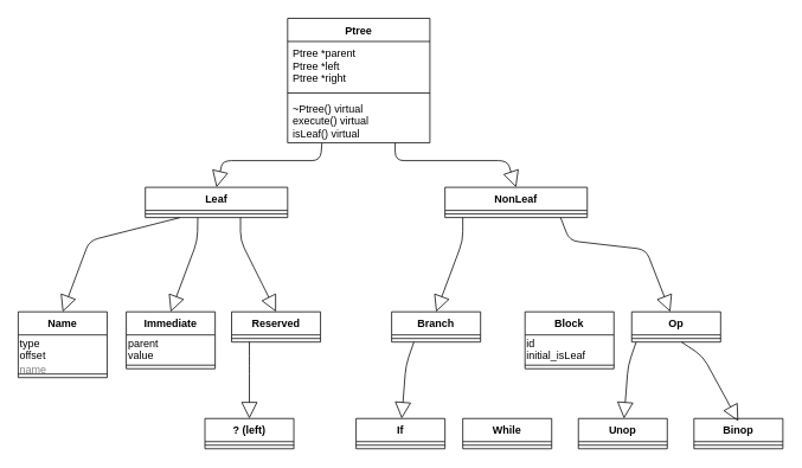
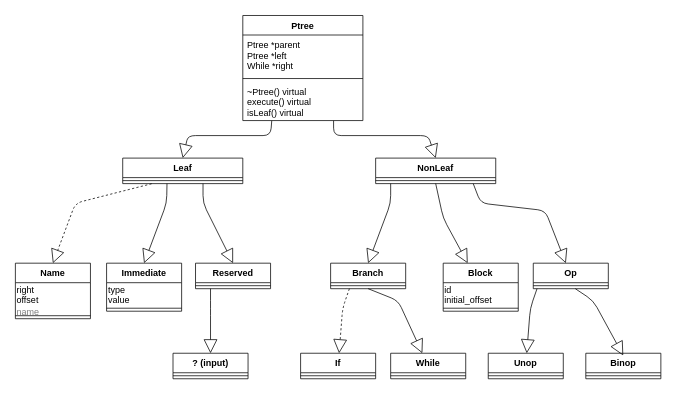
  <mxCell id="0" />
  <mxCell id="1" parent="0" />
  <mxCell id="2" value="Ptree" style="swimlane;fontStyle=1;align=center;verticalAlign=top;childLayout=stackLayout;horizontal=1;startSize=26;horizontalStack=0;resizeParent=1;resizeParentMax=0;resizeLast=0;collapsible=1;marginBottom=0;" parent="1" vertex="1"><mxGeometry x="323" y="20" width="160" height="140" as="geometry" /></mxCell>
- <mxCell id="3" value="Ptree *parent&#10;Ptree *left&#10;Ptree *right" style="text;strokeColor=none;fillColor=none;align=left;verticalAlign=top;spacingLeft=4;spacingRight=4;overflow=hidden;rotatable=0;points=[[0,0.5],[1,0.5]];portConstraint=eastwest;" parent="2" vertex="1"><mxGeometry y="26" width="160" height="54" as="geometry" /></mxCell>
+ <mxCell id="3" value="Ptree *parent&#10;Ptree *left&#10;While *right" style="text;strokeColor=none;fillColor=none;align=left;verticalAlign=top;spacingLeft=4;spacingRight=4;overflow=hidden;rotatable=0;points=[[0,0.5],[1,0.5]];portConstraint=eastwest;" parent="2" vertex="1"><mxGeometry y="26" width="160" height="54" as="geometry" /></mxCell>
  <mxCell id="4" value="" style="line;strokeWidth=1;fillColor=none;align=left;verticalAlign=middle;spacingTop=-1;spacingLeft=3;spacingRight=3;rotatable=0;labelPosition=right;points=[];portConstraint=eastwest;" parent="2" vertex="1"><mxGeometry y="80" width="160" height="8" as="geometry" /></mxCell>
  <mxCell id="5" value="~Ptree() virtual&#10;execute() virtual&#10;isLeaf() virtual&#10;" style="text;strokeColor=none;fillColor=none;align=left;verticalAlign=top;spacingLeft=4;spacingRight=4;overflow=hidden;rotatable=0;points=[[0,0.5],[1,0.5]];portConstraint=eastwest;" parent="2" vertex="1"><mxGeometry y="88" width="160" height="52" as="geometry" /></mxCell>
  <mxCell id="6" value="NonLeaf" style="swimlane;fontStyle=1;align=center;verticalAlign=top;childLayout=stackLayout;horizontal=1;startSize=26;horizontalStack=0;resizeParent=1;resizeParentMax=0;resizeLast=0;collapsible=1;marginBottom=0;" parent="1" vertex="1"><mxGeometry x="500" y="210" width="160" height="34" as="geometry" /></mxCell>
  <mxCell id="7" value="" style="line;strokeWidth=1;fillColor=none;align=left;verticalAlign=middle;spacingTop=-1;spacingLeft=3;spacingRight=3;rotatable=0;labelPosition=right;points=[];portConstraint=eastwest;" parent="6" vertex="1"><mxGeometry y="26" width="160" height="8" as="geometry" /></mxCell>
  <mxCell id="8" value="" style="endArrow=block;endSize=16;endFill=0;html=1;entryX=0.5;entryY=0;entryDx=0;entryDy=0;exitX=0.756;exitY=1.005;exitDx=0;exitDy=0;exitPerimeter=0;" parent="1" source="5" target="6" edge="1"><mxGeometry width="160" relative="1" as="geometry"><mxPoint x="403" y="210" as="sourcePoint" /><mxPoint x="610" y="170" as="targetPoint" /><Array as="points"><mxPoint x="444" y="180" /><mxPoint x="570" y="180" /></Array></mxGeometry></mxCell>
  <mxCell id="9" value="" style="endArrow=block;endSize=16;endFill=0;html=1;entryX=0.5;entryY=0;entryDx=0;entryDy=0;exitX=0.241;exitY=1.005;exitDx=0;exitDy=0;exitPerimeter=0;" parent="1" source="5" target="14" edge="1"><mxGeometry width="160" relative="1" as="geometry"><mxPoint x="300" y="140" as="sourcePoint" /><mxPoint x="66" y="152" as="targetPoint" /><Array as="points"><mxPoint x="360" y="180" /><mxPoint x="250" y="180" /></Array></mxGeometry></mxCell>
  <mxCell id="10" value="Name" style="swimlane;fontStyle=1;align=center;verticalAlign=top;childLayout=stackLayout;horizontal=1;startSize=26;horizontalStack=0;resizeParent=1;resizeParentMax=0;resizeLast=0;collapsible=1;marginBottom=0;" parent="1" vertex="1"><mxGeometry x="20" y="350" width="100" height="74" as="geometry" /></mxCell>
- <mxCell id="11" value="type&lt;br&gt;offset&lt;br&gt;&lt;font color=&quot;#808080&quot;&gt;name&lt;/font&gt;" style="text;html=1;resizable=0;points=[];autosize=1;align=left;verticalAlign=top;spacingTop=-4;" parent="10" vertex="1"><mxGeometry y="26" width="100" height="40" as="geometry" /></mxCell>
+ <mxCell id="11" value="right&lt;br&gt;offset&lt;br&gt;&lt;font color=&quot;#808080&quot;&gt;name&lt;/font&gt;" style="text;html=1;resizable=0;points=[];autosize=1;align=left;verticalAlign=top;spacingTop=-4;" parent="10" vertex="1"><mxGeometry y="26" width="100" height="40" as="geometry" /></mxCell>
  <mxCell id="12" value="" style="line;strokeWidth=1;fillColor=none;align=left;verticalAlign=middle;spacingTop=-1;spacingLeft=3;spacingRight=3;rotatable=0;labelPosition=right;points=[];portConstraint=eastwest;" parent="10" vertex="1"><mxGeometry y="66" width="100" height="8" as="geometry" /></mxCell>
- <mxCell id="13" value="" style="endArrow=block;endSize=16;endFill=0;html=1;entryX=0.5;entryY=0;entryDx=0;entryDy=0;exitX=0.241;exitY=1.005;exitDx=0;exitDy=0;exitPerimeter=0;" parent="1" source="14" target="10" edge="1"><mxGeometry width="160" relative="1" as="geometry"><mxPoint x="371.56" y="168.2" as="sourcePoint" /><mxPoint x="76" y="162" as="targetPoint" /><Array as="points"><mxPoint x="100" y="270" /></Array></mxGeometry></mxCell>
+ <mxCell id="13" value="" style="endArrow=block;endSize=16;endFill=0;html=1;entryX=0.5;entryY=0;entryDx=0;entryDy=0;exitX=0.241;exitY=1.005;exitDx=0;exitDy=0;exitPerimeter=0;dashed=1;" parent="1" source="14" target="10" edge="1"><mxGeometry width="160" relative="1" as="geometry"><mxPoint x="371.56" y="168.2" as="sourcePoint" /><mxPoint x="76" y="162" as="targetPoint" /><Array as="points"><mxPoint x="100" y="270" /></Array></mxGeometry></mxCell>
  <mxCell id="14" value="Leaf" style="swimlane;fontStyle=1;align=center;verticalAlign=top;childLayout=stackLayout;horizontal=1;startSize=26;horizontalStack=0;resizeParent=1;resizeParentMax=0;resizeLast=0;collapsible=1;marginBottom=0;" parent="1" vertex="1"><mxGeometry x="163" y="210" width="160" height="34" as="geometry" /></mxCell>
  <mxCell id="15" value="" style="line;strokeWidth=1;fillColor=none;align=left;verticalAlign=middle;spacingTop=-1;spacingLeft=3;spacingRight=3;rotatable=0;labelPosition=right;points=[];portConstraint=eastwest;" parent="14" vertex="1"><mxGeometry y="26" width="160" height="8" as="geometry" /></mxCell>
  <mxCell id="16" value="Immediate" style="swimlane;fontStyle=1;align=center;verticalAlign=top;childLayout=stackLayout;horizontal=1;startSize=26;horizontalStack=0;resizeParent=1;resizeParentMax=0;resizeLast=0;collapsible=1;marginBottom=0;" parent="1" vertex="1"><mxGeometry x="141.5" y="350" width="100" height="64" as="geometry" /></mxCell>
- <mxCell id="17" value="parent&lt;br&gt;value" style="text;html=1;resizable=0;points=[];autosize=1;align=left;verticalAlign=top;spacingTop=-4;" parent="16" vertex="1"><mxGeometry y="26" width="100" height="30" as="geometry" /></mxCell>
+ <mxCell id="17" value="type&lt;br&gt;value" style="text;html=1;resizable=0;points=[];autosize=1;align=left;verticalAlign=top;spacingTop=-4;" parent="16" vertex="1"><mxGeometry y="26" width="100" height="30" as="geometry" /></mxCell>
  <mxCell id="18" value="" style="line;strokeWidth=1;fillColor=none;align=left;verticalAlign=middle;spacingTop=-1;spacingLeft=3;spacingRight=3;rotatable=0;labelPosition=right;points=[];portConstraint=eastwest;" parent="16" vertex="1"><mxGeometry y="56" width="100" height="8" as="geometry" /></mxCell>
  <mxCell id="19" value="" style="endArrow=block;endSize=16;endFill=0;html=1;entryX=0.5;entryY=0;entryDx=0;entryDy=0;" parent="1" target="16" edge="1"><mxGeometry width="160" relative="1" as="geometry"><mxPoint x="222" y="244" as="sourcePoint" /><mxPoint x="197.5" y="162" as="targetPoint" /><Array as="points"><mxPoint x="221.5" y="270" /></Array></mxGeometry></mxCell>
  <mxCell id="20" value="Reserved" style="swimlane;fontStyle=1;align=center;verticalAlign=top;childLayout=stackLayout;horizontal=1;startSize=26;horizontalStack=0;resizeParent=1;resizeParentMax=0;resizeLast=0;collapsible=1;marginBottom=0;" parent="1" vertex="1"><mxGeometry x="260" y="350" width="100" height="34" as="geometry" /></mxCell>
  <mxCell id="21" value="" style="line;strokeWidth=1;fillColor=none;align=left;verticalAlign=middle;spacingTop=-1;spacingLeft=3;spacingRight=3;rotatable=0;labelPosition=right;points=[];portConstraint=eastwest;" parent="20" vertex="1"><mxGeometry y="26" width="100" height="8" as="geometry" /></mxCell>
  <mxCell id="22" value="" style="endArrow=block;endSize=16;endFill=0;html=1;entryX=0.5;entryY=0;entryDx=0;entryDy=0;" parent="1" target="20" edge="1"><mxGeometry width="160" relative="1" as="geometry"><mxPoint x="270" y="244" as="sourcePoint" /><mxPoint x="316" y="162" as="targetPoint" /><Array as="points"><mxPoint x="270" y="270" /></Array></mxGeometry></mxCell>
- <mxCell id="23" value="? (left)&#10;" style="swimlane;fontStyle=1;align=center;verticalAlign=top;childLayout=stackLayout;horizontal=1;startSize=26;horizontalStack=0;resizeParent=1;resizeParentMax=0;resizeLast=0;collapsible=1;marginBottom=0;" parent="1" vertex="1"><mxGeometry x="230" y="470" width="100" height="34" as="geometry" /></mxCell>
+ <mxCell id="23" value="? (input)&#10;" style="swimlane;fontStyle=1;align=center;verticalAlign=top;childLayout=stackLayout;horizontal=1;startSize=26;horizontalStack=0;resizeParent=1;resizeParentMax=0;resizeLast=0;collapsible=1;marginBottom=0;" parent="1" vertex="1"><mxGeometry x="230" y="470" width="100" height="34" as="geometry" /></mxCell>
  <mxCell id="24" value="" style="line;strokeWidth=1;fillColor=none;align=left;verticalAlign=middle;spacingTop=-1;spacingLeft=3;spacingRight=3;rotatable=0;labelPosition=right;points=[];portConstraint=eastwest;" parent="23" vertex="1"><mxGeometry y="26" width="100" height="8" as="geometry" /></mxCell>
  <mxCell id="25" value="" style="endArrow=block;endSize=16;endFill=0;html=1;entryX=0.5;entryY=0;entryDx=0;entryDy=0;" parent="1" target="23" edge="1"><mxGeometry width="160" relative="1" as="geometry"><mxPoint x="280" y="384" as="sourcePoint" /><mxPoint x="326" y="302" as="targetPoint" /><Array as="points"><mxPoint x="280" y="410" /></Array></mxGeometry></mxCell>
  <mxCell id="26" value="Branch" style="swimlane;fontStyle=1;align=center;verticalAlign=top;childLayout=stackLayout;horizontal=1;startSize=26;horizontalStack=0;resizeParent=1;resizeParentMax=0;resizeLast=0;collapsible=1;marginBottom=0;" parent="1" vertex="1"><mxGeometry x="440" y="350" width="100" height="34" as="geometry" /></mxCell>
  <mxCell id="27" value="" style="line;strokeWidth=1;fillColor=none;align=left;verticalAlign=middle;spacingTop=-1;spacingLeft=3;spacingRight=3;rotatable=0;labelPosition=right;points=[];portConstraint=eastwest;" parent="26" vertex="1"><mxGeometry y="26" width="100" height="8" as="geometry" /></mxCell>
  <mxCell id="28" value="" style="endArrow=block;endSize=16;endFill=0;html=1;entryX=0.5;entryY=0;entryDx=0;entryDy=0;" parent="1" target="26" edge="1"><mxGeometry width="160" relative="1" as="geometry"><mxPoint x="520" y="244" as="sourcePoint" /><mxPoint x="566" y="162" as="targetPoint" /><Array as="points"><mxPoint x="520" y="270" /></Array></mxGeometry></mxCell>
  <mxCell id="29" value="If" style="swimlane;fontStyle=1;align=center;verticalAlign=top;childLayout=stackLayout;horizontal=1;startSize=26;horizontalStack=0;resizeParent=1;resizeParentMax=0;resizeLast=0;collapsible=1;marginBottom=0;" parent="1" vertex="1"><mxGeometry x="400" y="470" width="100" height="34" as="geometry" /></mxCell>
  <mxCell id="30" value="" style="line;strokeWidth=1;fillColor=none;align=left;verticalAlign=middle;spacingTop=-1;spacingLeft=3;spacingRight=3;rotatable=0;labelPosition=right;points=[];portConstraint=eastwest;" parent="29" vertex="1"><mxGeometry y="26" width="100" height="8" as="geometry" /></mxCell>
- <mxCell id="31" value="" style="endArrow=block;endSize=16;endFill=0;html=1;exitX=0.25;exitY=1;exitDx=0;exitDy=0;" parent="1" source="26" target="29" edge="1"><mxGeometry width="160" relative="1" as="geometry"><mxPoint x="482" y="367" as="sourcePoint" /><mxPoint x="610" y="440" as="targetPoint" /><Array as="points"><mxPoint x="456" y="410" /></Array></mxGeometry></mxCell>
+ <mxCell id="31" value="" style="endArrow=block;endSize=16;endFill=0;html=1;exitX=0.25;exitY=1;exitDx=0;exitDy=0;dashed=1;" parent="1" source="26" target="29" edge="1"><mxGeometry width="160" relative="1" as="geometry"><mxPoint x="482" y="367" as="sourcePoint" /><mxPoint x="610" y="440" as="targetPoint" /><Array as="points"><mxPoint x="456" y="410" /></Array></mxGeometry></mxCell>
  <mxCell id="32" value="While" style="swimlane;fontStyle=1;align=center;verticalAlign=top;childLayout=stackLayout;horizontal=1;startSize=26;horizontalStack=0;resizeParent=1;resizeParentMax=0;resizeLast=0;collapsible=1;marginBottom=0;" parent="1" vertex="1"><mxGeometry x="520" y="470" width="100" height="34" as="geometry" /></mxCell>
  <mxCell id="33" value="" style="line;strokeWidth=1;fillColor=none;align=left;verticalAlign=middle;spacingTop=-1;spacingLeft=3;spacingRight=3;rotatable=0;labelPosition=right;points=[];portConstraint=eastwest;" parent="32" vertex="1"><mxGeometry y="26" width="100" height="8" as="geometry" /></mxCell>
+ <mxCell id="34" value="" style="endArrow=block;endSize=16;endFill=0;html=1;exitX=0.5;exitY=1;exitDx=0;exitDy=0;" parent="1" source="26" target="32" edge="1"><mxGeometry width="160" relative="1" as="geometry"><mxPoint x="530" y="393" as="sourcePoint" /><mxPoint x="730" y="440" as="targetPoint" /><Array as="points"><mxPoint x="530" y="400" /></Array></mxGeometry></mxCell>
  <mxCell id="35" value="Block" style="swimlane;fontStyle=1;align=center;verticalAlign=top;childLayout=stackLayout;horizontal=1;startSize=26;horizontalStack=0;resizeParent=1;resizeParentMax=0;resizeLast=0;collapsible=1;marginBottom=0;" parent="1" vertex="1"><mxGeometry x="590" y="350" width="100" height="64" as="geometry" /></mxCell>
- <mxCell id="36" value="id&lt;br&gt;initial_isLeaf" style="text;html=1;resizable=0;points=[];autosize=1;align=left;verticalAlign=top;spacingTop=-4;" parent="35" vertex="1"><mxGeometry y="26" width="100" height="30" as="geometry" /></mxCell>
+ <mxCell id="36" value="id&lt;br&gt;initial_offset" style="text;html=1;resizable=0;points=[];autosize=1;align=left;verticalAlign=top;spacingTop=-4;" parent="35" vertex="1"><mxGeometry y="26" width="100" height="30" as="geometry" /></mxCell>
  <mxCell id="37" value="" style="line;strokeWidth=1;fillColor=none;align=left;verticalAlign=middle;spacingTop=-1;spacingLeft=3;spacingRight=3;rotatable=0;labelPosition=right;points=[];portConstraint=eastwest;" parent="35" vertex="1"><mxGeometry y="56" width="100" height="8" as="geometry" /></mxCell>
+ <mxCell id="38" value="" style="endArrow=block;endSize=16;endFill=0;html=1;exitX=0.5;exitY=1;exitDx=0;exitDy=0;" parent="1" source="6" target="35" edge="1"><mxGeometry width="160" relative="1" as="geometry"><mxPoint x="695" y="264" as="sourcePoint" /><mxPoint x="810" y="320" as="targetPoint" /><Array as="points"><mxPoint x="590" y="290" /></Array></mxGeometry></mxCell>
  <mxCell id="39" value="Op" style="swimlane;fontStyle=1;align=center;verticalAlign=top;childLayout=stackLayout;horizontal=1;startSize=26;horizontalStack=0;resizeParent=1;resizeParentMax=0;resizeLast=0;collapsible=1;marginBottom=0;" parent="1" vertex="1"><mxGeometry x="710" y="350" width="100" height="34" as="geometry" /></mxCell>
  <mxCell id="40" value="" style="line;strokeWidth=1;fillColor=none;align=left;verticalAlign=middle;spacingTop=-1;spacingLeft=3;spacingRight=3;rotatable=0;labelPosition=right;points=[];portConstraint=eastwest;" parent="39" vertex="1"><mxGeometry y="26" width="100" height="8" as="geometry" /></mxCell>
  <mxCell id="41" value="" style="endArrow=block;endSize=16;endFill=0;html=1;" parent="1" target="39" edge="1"><mxGeometry width="160" relative="1" as="geometry"><mxPoint x="630" y="244" as="sourcePoint" /><mxPoint x="930" y="320" as="targetPoint" /><Array as="points"><mxPoint x="640" y="270" /><mxPoint x="726" y="280" /></Array></mxGeometry></mxCell>
  <mxCell id="42" value="Unop" style="swimlane;fontStyle=1;align=center;verticalAlign=top;childLayout=stackLayout;horizontal=1;startSize=26;horizontalStack=0;resizeParent=1;resizeParentMax=0;resizeLast=0;collapsible=1;marginBottom=0;" parent="1" vertex="1"><mxGeometry x="650" y="470" width="100" height="34" as="geometry" /></mxCell>
  <mxCell id="43" value="" style="line;strokeWidth=1;fillColor=none;align=left;verticalAlign=middle;spacingTop=-1;spacingLeft=3;spacingRight=3;rotatable=0;labelPosition=right;points=[];portConstraint=eastwest;" parent="42" vertex="1"><mxGeometry y="26" width="100" height="8" as="geometry" /></mxCell>
  <mxCell id="44" value="" style="endArrow=block;endSize=16;endFill=0;html=1;exitX=0.25;exitY=1;exitDx=0;exitDy=0;" parent="1" target="42" edge="1"><mxGeometry width="160" relative="1" as="geometry"><mxPoint x="715" y="384" as="sourcePoint" /><mxPoint x="860" y="440" as="targetPoint" /><Array as="points"><mxPoint x="706" y="410" /></Array></mxGeometry></mxCell>
  <mxCell id="45" value="Binop" style="swimlane;fontStyle=1;align=center;verticalAlign=top;childLayout=stackLayout;horizontal=1;startSize=26;horizontalStack=0;resizeParent=1;resizeParentMax=0;resizeLast=0;collapsible=1;marginBottom=0;" parent="1" vertex="1"><mxGeometry x="780" y="470" width="100" height="34" as="geometry" /></mxCell>
  <mxCell id="46" value="" style="line;strokeWidth=1;fillColor=none;align=left;verticalAlign=middle;spacingTop=-1;spacingLeft=3;spacingRight=3;rotatable=0;labelPosition=right;points=[];portConstraint=eastwest;" parent="45" vertex="1"><mxGeometry y="26" width="100" height="8" as="geometry" /></mxCell>
  <mxCell id="47" value="" style="endArrow=block;endSize=16;endFill=0;html=1;" parent="1" source="40" edge="1"><mxGeometry width="160" relative="1" as="geometry"><mxPoint x="843.5" y="387" as="sourcePoint" /><mxPoint x="829.825" y="473" as="targetPoint" /><Array as="points"><mxPoint x="790" y="400" /></Array></mxGeometry></mxCell>
